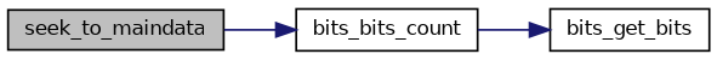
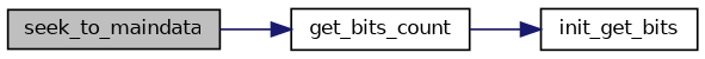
  digraph {
    rankdir=LR
    node [color=black fontname=Helvetica fontsize=10 shape=record]
    edge [color=midnightblue fontname=Helvetica fontsize=10 labelfontname=Helvetica labelfontsize=10 style=solid]
    n1 [fillcolor=grey75 fontcolor=black height=0.2 label=seek_to_maindata style=filled width=0.4]
-   n2 [height=0.2 label=bits_bits_count width=0.4]
-   n3 [height=0.2 label=bits_get_bits width=0.4]
+   n2 [height=0.2 label=get_bits_count width=0.4]
+   n3 [height=0.2 label=init_get_bits width=0.4]
    n1 -> n2
    n2 -> n3
  }
